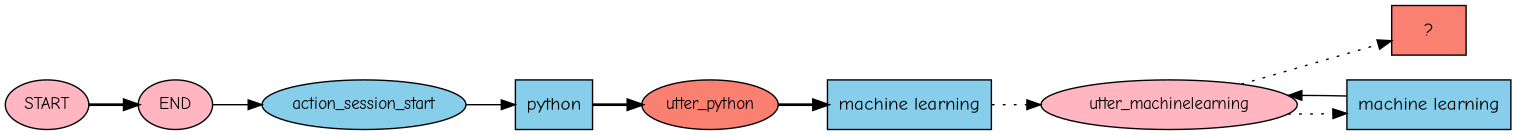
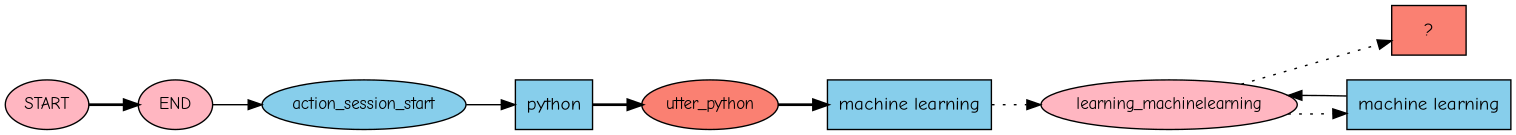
  digraph {
    fontname="Comic Neue"
    rankdir=LR
    node [fillcolor=skyblue fontname="Comic Neue" fontsize=12 style=filled]
    edge [fontname="Comic Neue" style=bold]
    n1 [fillcolor=lightpink label=START]
    n2 [fillcolor=lightpink label=END]
    n3 [label=action_session_start]
    n4 [label=python shape=rect fontsize=""]
    n5 [fillcolor=salmon label=utter_python]
    n6 [label="machine learning" shape=rect fontsize=""]
-   n7 [fillcolor=lightpink label=utter_machinelearning]
+   n7 [fillcolor=lightpink label=learning_machinelearning]
    n8 [fillcolor=salmon label="  ?  " shape=rect fontsize=""]
    n9 [label="machine learning" shape=rect fontsize=""]
    n1 -> n2
    n2 -> n3 [style=solid]
    n3 -> n4 [style=solid]
    n4 -> n5
    n5 -> n6
    n6 -> n7 [style=dotted]
    n7 -> n8 [style=dotted]
    n7 -> n9 [style=dotted]
    n9 -> n7 [style=solid]
  }
